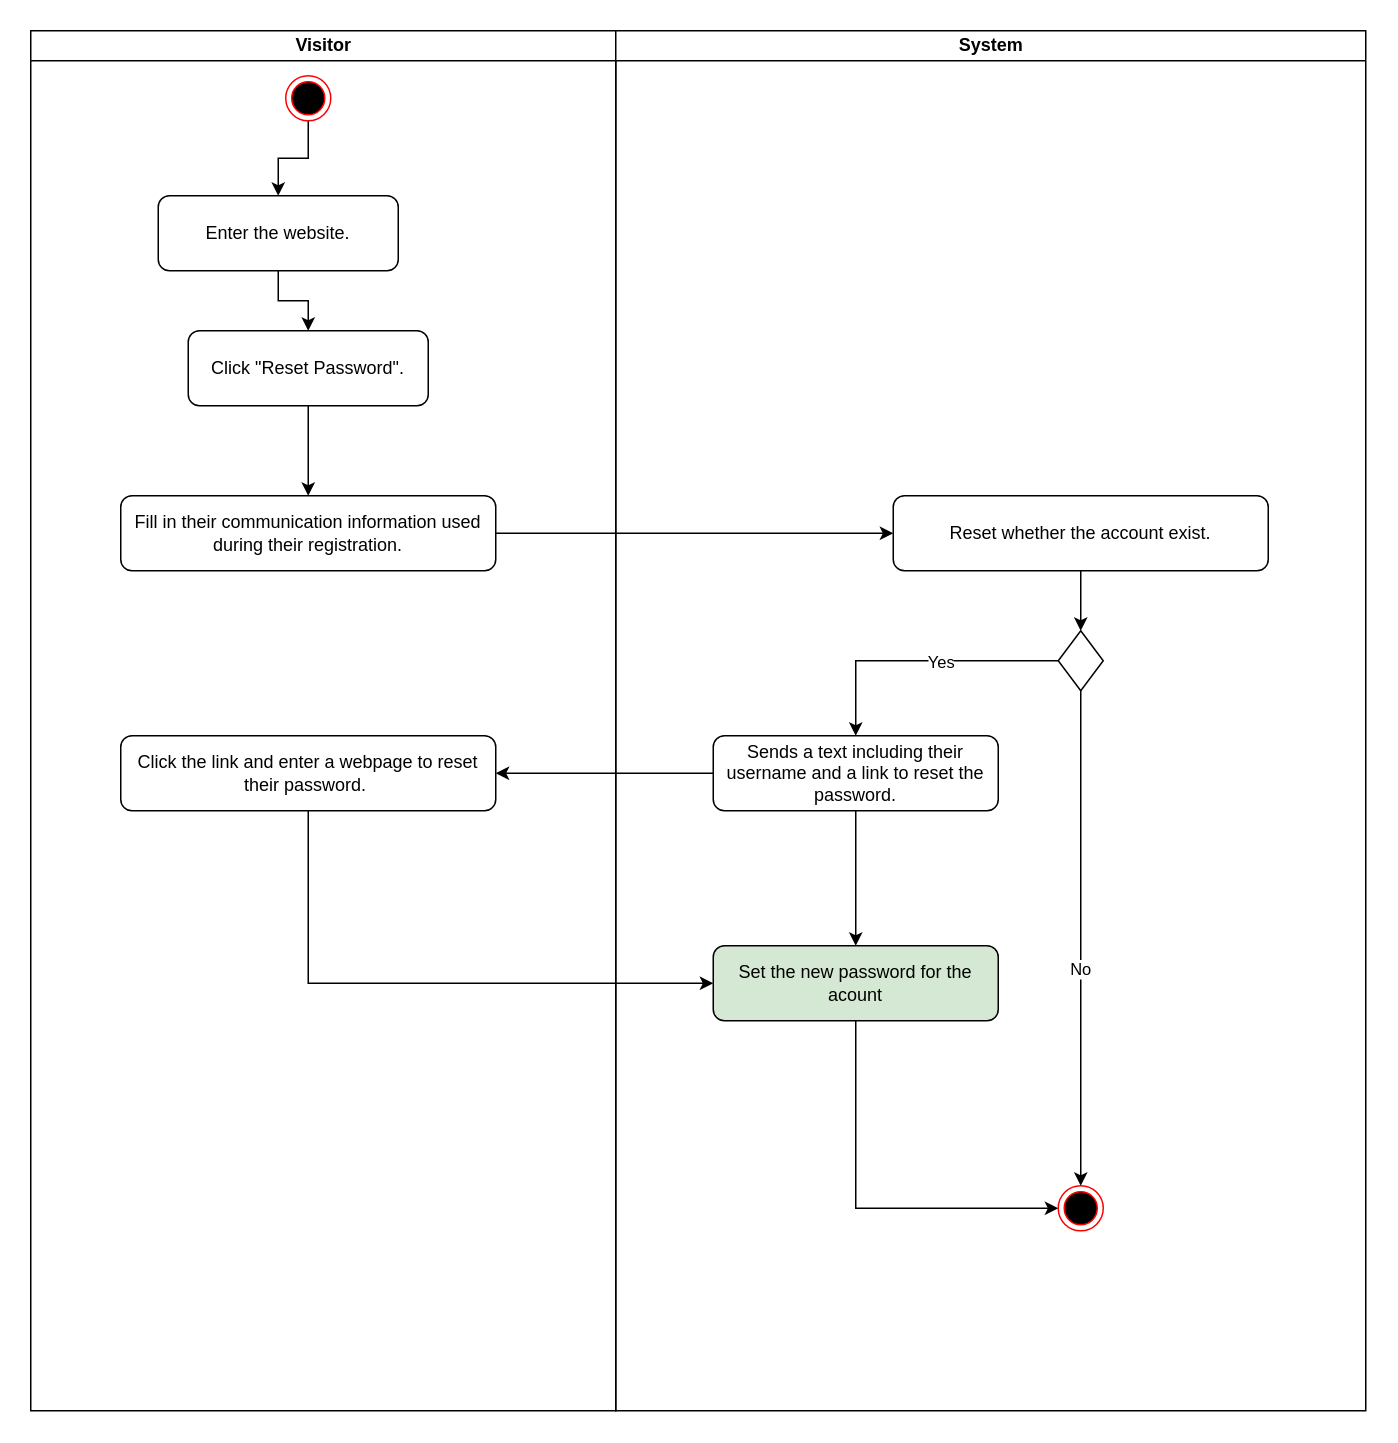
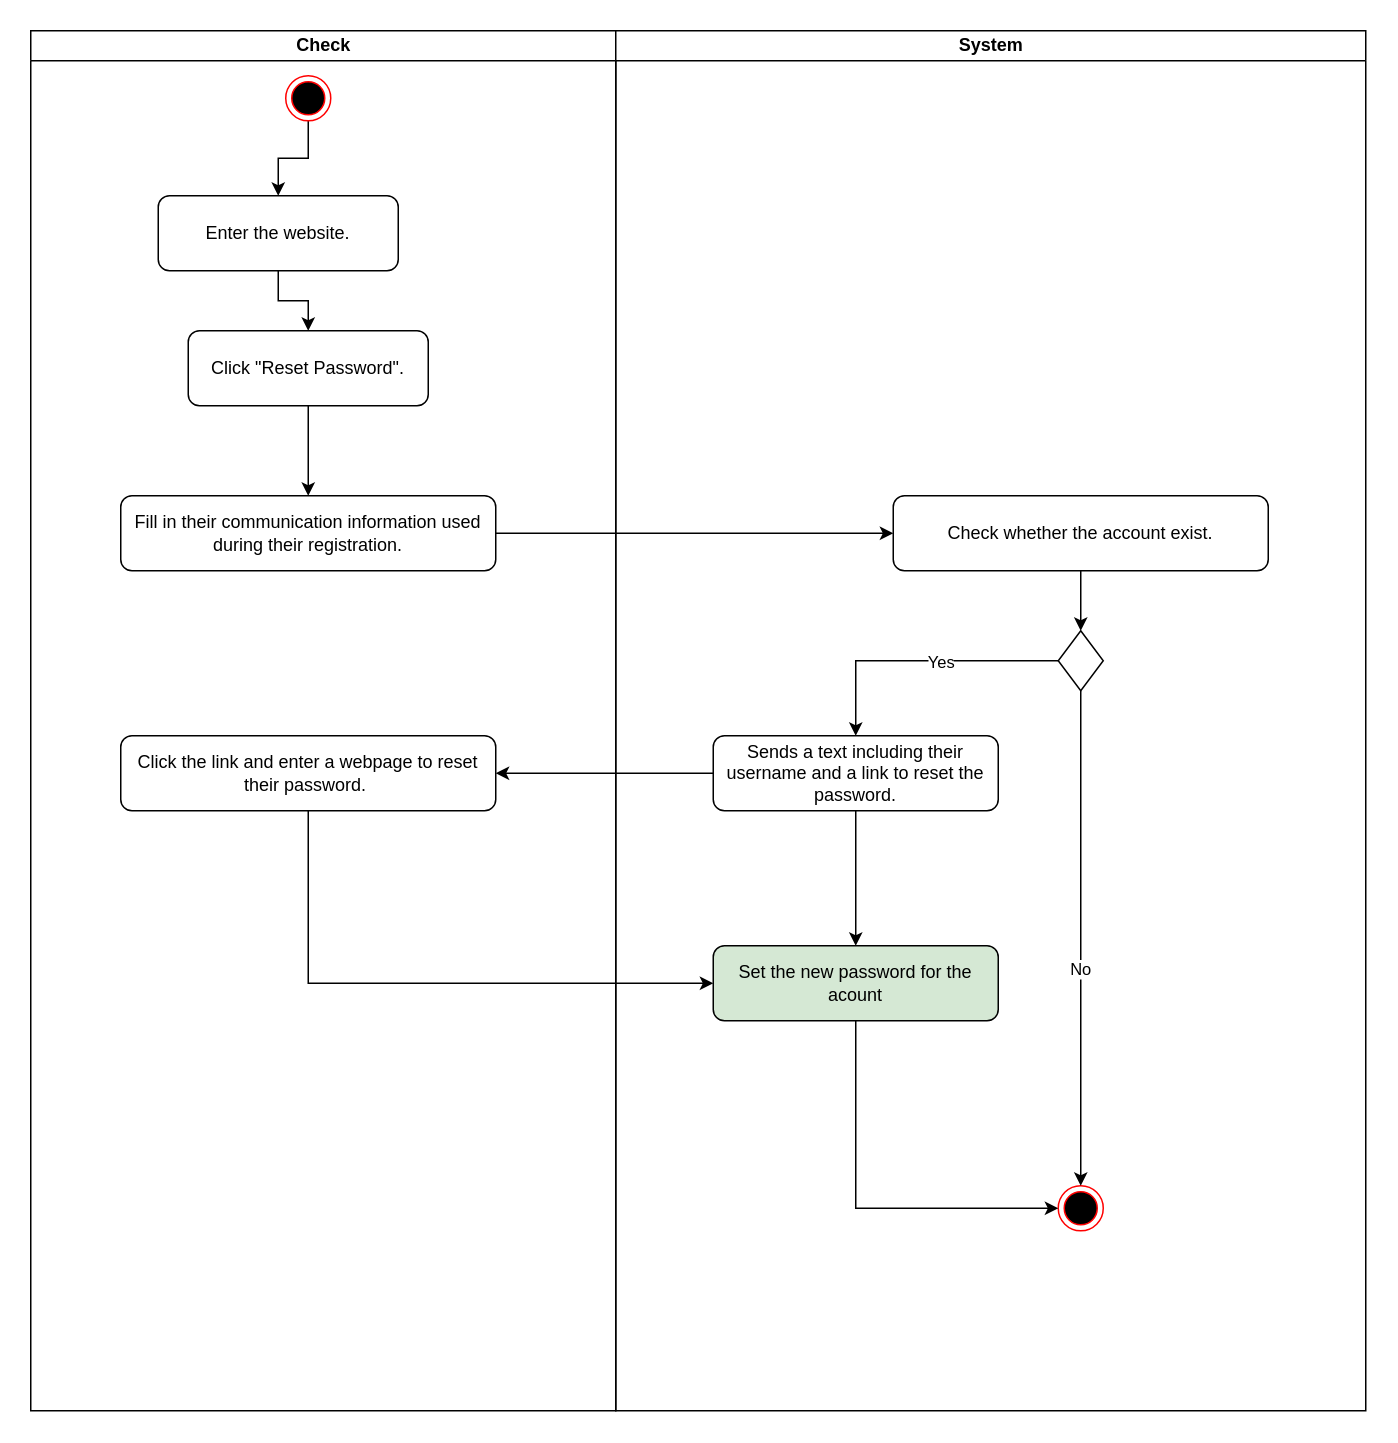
  <mxCell id="0" />
  <mxCell id="1" parent="0" />
- <mxCell id="2" value="Visitor" style="swimlane;html=1;startSize=20;" parent="1" vertex="1"><mxGeometry x="20" y="20" width="390" height="920" as="geometry" /></mxCell>
+ <mxCell id="2" value="Check" style="swimlane;html=1;startSize=20;" parent="1" vertex="1"><mxGeometry x="20" y="20" width="390" height="920" as="geometry" /></mxCell>
  <mxCell id="3" style="edgeStyle=orthogonalEdgeStyle;rounded=0;orthogonalLoop=1;jettySize=auto;html=1;exitX=0.5;exitY=1;exitDx=0;exitDy=0;entryX=0.5;entryY=0;entryDx=0;entryDy=0;" parent="2" source="4" target="6" edge="1"><mxGeometry relative="1" as="geometry" /></mxCell>
  <mxCell id="4" value="Enter the website." style="rounded=1;whiteSpace=wrap;html=1;" parent="2" vertex="1"><mxGeometry x="85" y="110" width="160" height="50" as="geometry" /></mxCell>
  <mxCell id="5" style="edgeStyle=orthogonalEdgeStyle;rounded=0;orthogonalLoop=1;jettySize=auto;html=1;exitX=0.5;exitY=1;exitDx=0;exitDy=0;entryX=0.5;entryY=0;entryDx=0;entryDy=0;" parent="2" source="6" target="8" edge="1"><mxGeometry relative="1" as="geometry" /></mxCell>
  <mxCell id="6" value="Click &quot;Reset Password&quot;." style="rounded=1;whiteSpace=wrap;html=1;" parent="2" vertex="1"><mxGeometry x="105" y="200" width="160" height="50" as="geometry" /></mxCell>
  <mxCell id="7" style="edgeStyle=orthogonalEdgeStyle;rounded=0;orthogonalLoop=1;jettySize=auto;html=1;" parent="2" source="9" target="4" edge="1"><mxGeometry relative="1" as="geometry" /></mxCell>
  <mxCell id="8" value="Fill in their communication information used during their registration." style="rounded=1;whiteSpace=wrap;html=1;" parent="2" vertex="1"><mxGeometry x="60" y="310" width="250" height="50" as="geometry" /></mxCell>
  <mxCell id="9" value="" style="ellipse;html=1;shape=endState;fillColor=#000000;strokeColor=#ff0000;" parent="2" vertex="1"><mxGeometry x="170" y="30" width="30" height="30" as="geometry" /></mxCell>
  <mxCell id="10" value="Click the link and enter a webpage to reset their password.&amp;nbsp;" style="rounded=1;whiteSpace=wrap;html=1;" vertex="1" parent="2"><mxGeometry x="60" y="470" width="250" height="50" as="geometry" /></mxCell>
  <mxCell id="11" value="System" style="swimlane;html=1;startSize=20;" parent="1" vertex="1"><mxGeometry x="410" y="20" width="500" height="920" as="geometry" /></mxCell>
  <mxCell id="12" style="edgeStyle=orthogonalEdgeStyle;rounded=0;orthogonalLoop=1;jettySize=auto;html=1;entryX=0.5;entryY=0;entryDx=0;entryDy=0;" parent="11" source="13" target="19" edge="1"><mxGeometry relative="1" as="geometry" /></mxCell>
- <mxCell id="13" value="Reset whether the account exist." style="rounded=1;whiteSpace=wrap;html=1;" parent="11" vertex="1"><mxGeometry x="185" y="310" width="250" height="50" as="geometry" /></mxCell>
+ <mxCell id="13" value="Check whether the account exist." style="rounded=1;whiteSpace=wrap;html=1;" parent="11" vertex="1"><mxGeometry x="185" y="310" width="250" height="50" as="geometry" /></mxCell>
  <mxCell id="14" value="" style="ellipse;html=1;shape=endState;fillColor=#000000;strokeColor=#ff0000;" parent="11" vertex="1"><mxGeometry x="295" y="770" width="30" height="30" as="geometry" /></mxCell>
  <mxCell id="15" style="edgeStyle=orthogonalEdgeStyle;rounded=0;orthogonalLoop=1;jettySize=auto;html=1;entryX=0.5;entryY=0;entryDx=0;entryDy=0;" parent="11" source="19" target="21" edge="1"><mxGeometry relative="1" as="geometry" /></mxCell>
  <mxCell id="16" value="Yes" style="edgeLabel;html=1;align=center;verticalAlign=middle;resizable=0;points=[];" parent="15" vertex="1" connectable="0"><mxGeometry x="-0.15" relative="1" as="geometry"><mxPoint as="offset" /></mxGeometry></mxCell>
  <mxCell id="17" style="edgeStyle=orthogonalEdgeStyle;rounded=0;orthogonalLoop=1;jettySize=auto;html=1;exitX=0.5;exitY=1;exitDx=0;exitDy=0;" edge="1" parent="11" source="19" target="14"><mxGeometry relative="1" as="geometry" /></mxCell>
  <mxCell id="18" value="No" style="edgeLabel;html=1;align=center;verticalAlign=middle;resizable=0;points=[];" vertex="1" connectable="0" parent="17"><mxGeometry x="0.119" y="-1" relative="1" as="geometry"><mxPoint as="offset" /></mxGeometry></mxCell>
  <mxCell id="19" value="" style="rhombus;whiteSpace=wrap;html=1;" parent="11" vertex="1"><mxGeometry x="295" y="400" width="30" height="40" as="geometry" /></mxCell>
  <mxCell id="20" style="edgeStyle=orthogonalEdgeStyle;rounded=0;orthogonalLoop=1;jettySize=auto;html=1;exitX=0.5;exitY=1;exitDx=0;exitDy=0;entryX=0.5;entryY=0;entryDx=0;entryDy=0;" edge="1" parent="11" source="21" target="23"><mxGeometry relative="1" as="geometry" /></mxCell>
  <mxCell id="21" value="Sends a text including their username and a link to reset the password." style="rounded=1;whiteSpace=wrap;html=1;" parent="11" vertex="1"><mxGeometry x="65" y="470" width="190" height="50" as="geometry" /></mxCell>
  <mxCell id="22" style="edgeStyle=orthogonalEdgeStyle;rounded=0;orthogonalLoop=1;jettySize=auto;html=1;exitX=0.5;exitY=1;exitDx=0;exitDy=0;entryX=0;entryY=0.5;entryDx=0;entryDy=0;" edge="1" parent="11" source="23" target="14"><mxGeometry relative="1" as="geometry" /></mxCell>
  <mxCell id="23" value="Set the new password for the acount" style="rounded=1;whiteSpace=wrap;html=1;fillColor=#d5e8d4;" vertex="1" parent="11"><mxGeometry x="65" y="610" width="190" height="50" as="geometry" /></mxCell>
  <mxCell id="24" style="edgeStyle=orthogonalEdgeStyle;rounded=0;orthogonalLoop=1;jettySize=auto;html=1;" parent="1" source="8" target="13" edge="1"><mxGeometry relative="1" as="geometry" /></mxCell>
  <mxCell id="25" style="edgeStyle=orthogonalEdgeStyle;rounded=0;orthogonalLoop=1;jettySize=auto;html=1;" edge="1" parent="1" source="21" target="10"><mxGeometry relative="1" as="geometry" /></mxCell>
  <mxCell id="26" style="edgeStyle=orthogonalEdgeStyle;rounded=0;orthogonalLoop=1;jettySize=auto;html=1;exitX=0.5;exitY=1;exitDx=0;exitDy=0;entryX=0;entryY=0.5;entryDx=0;entryDy=0;" edge="1" parent="1" source="10" target="23"><mxGeometry relative="1" as="geometry" /></mxCell>
